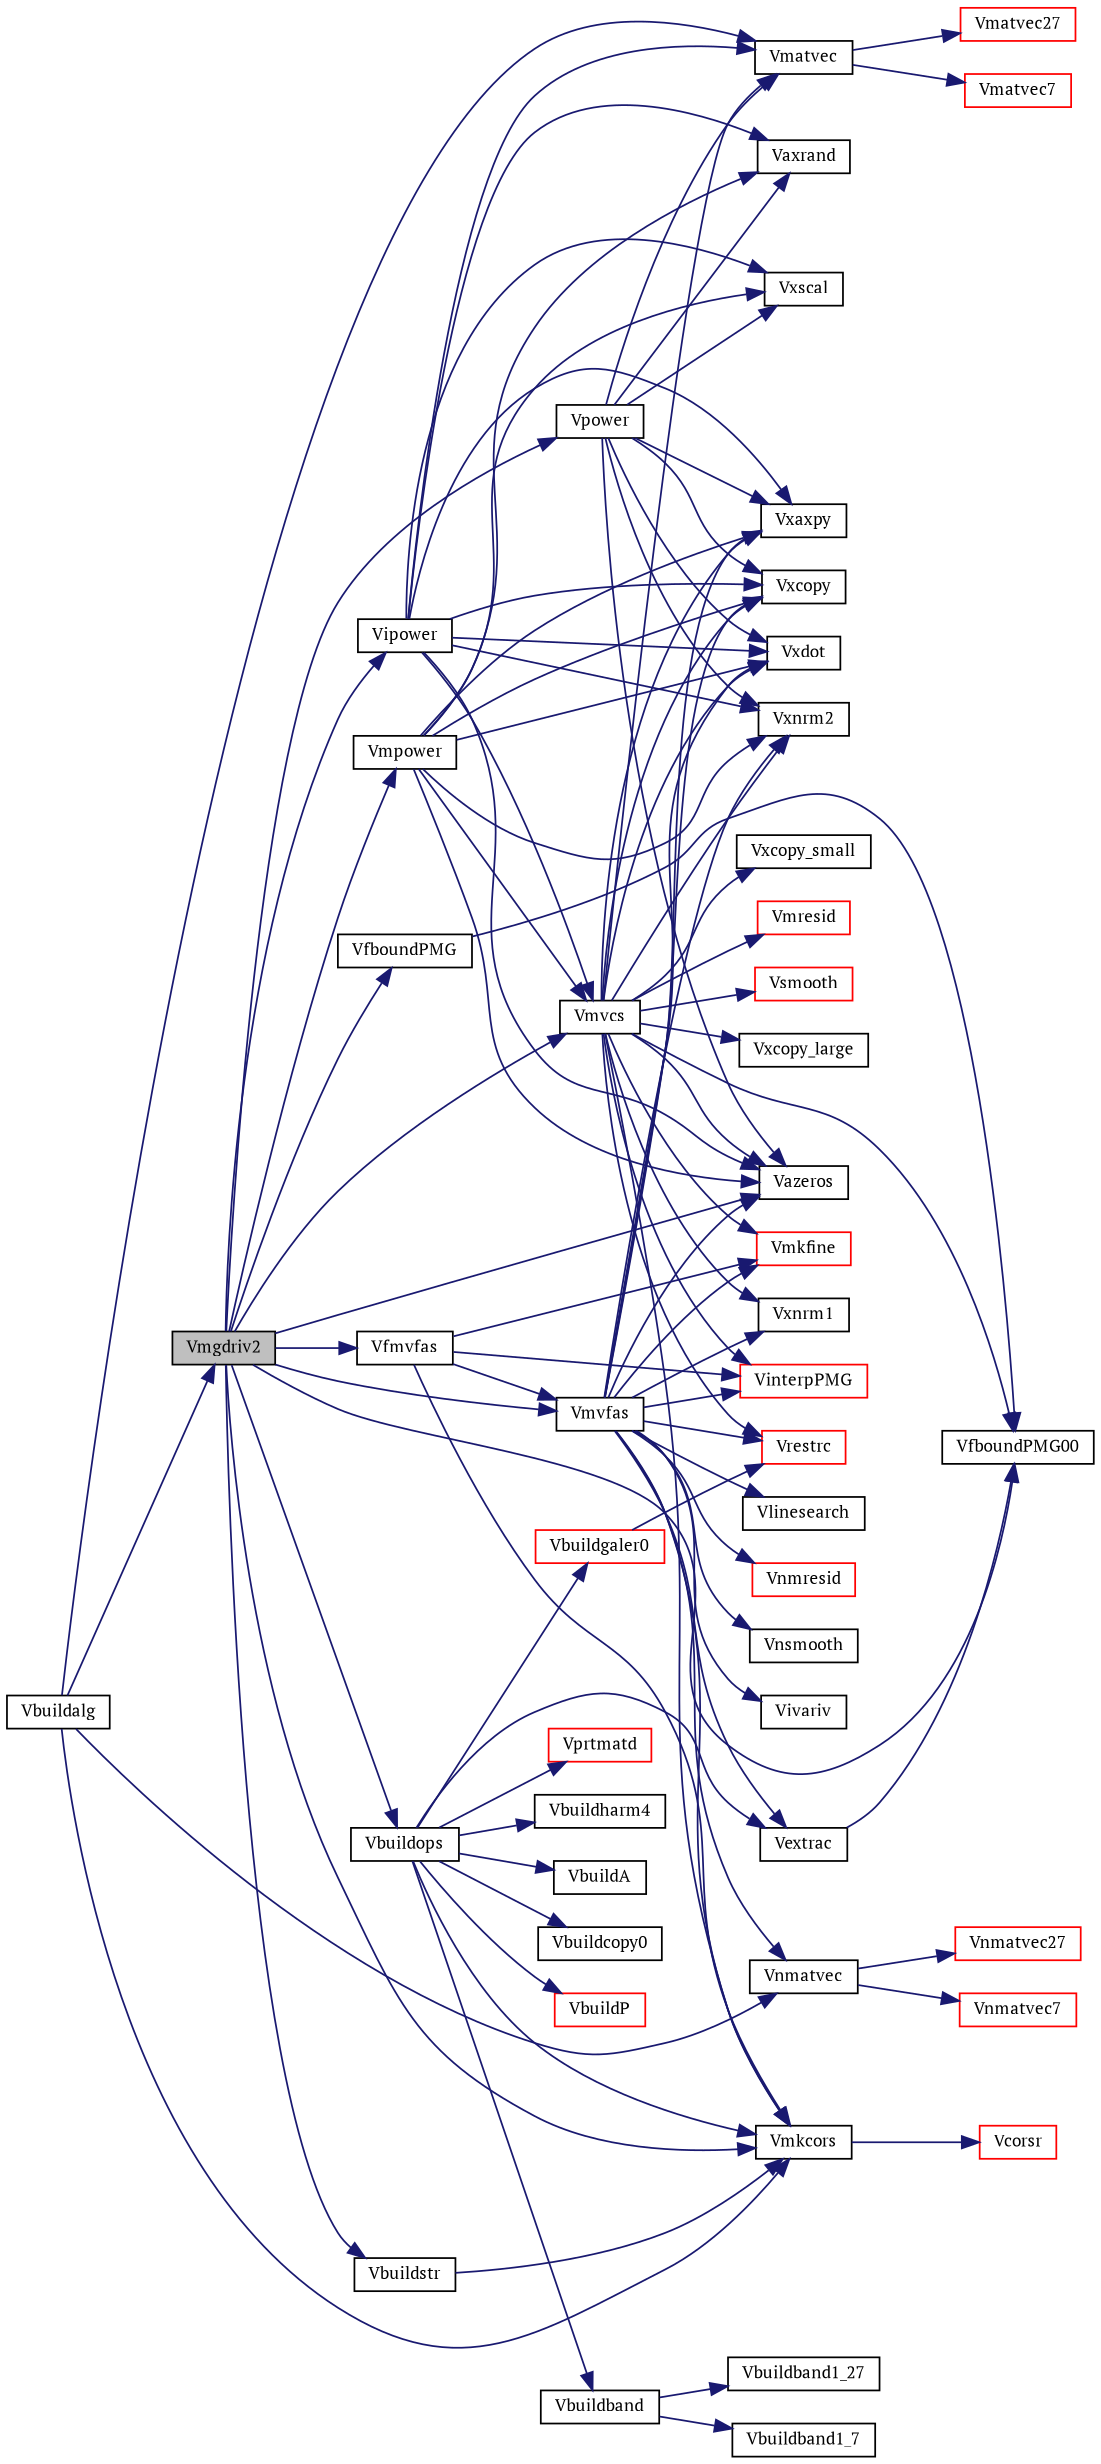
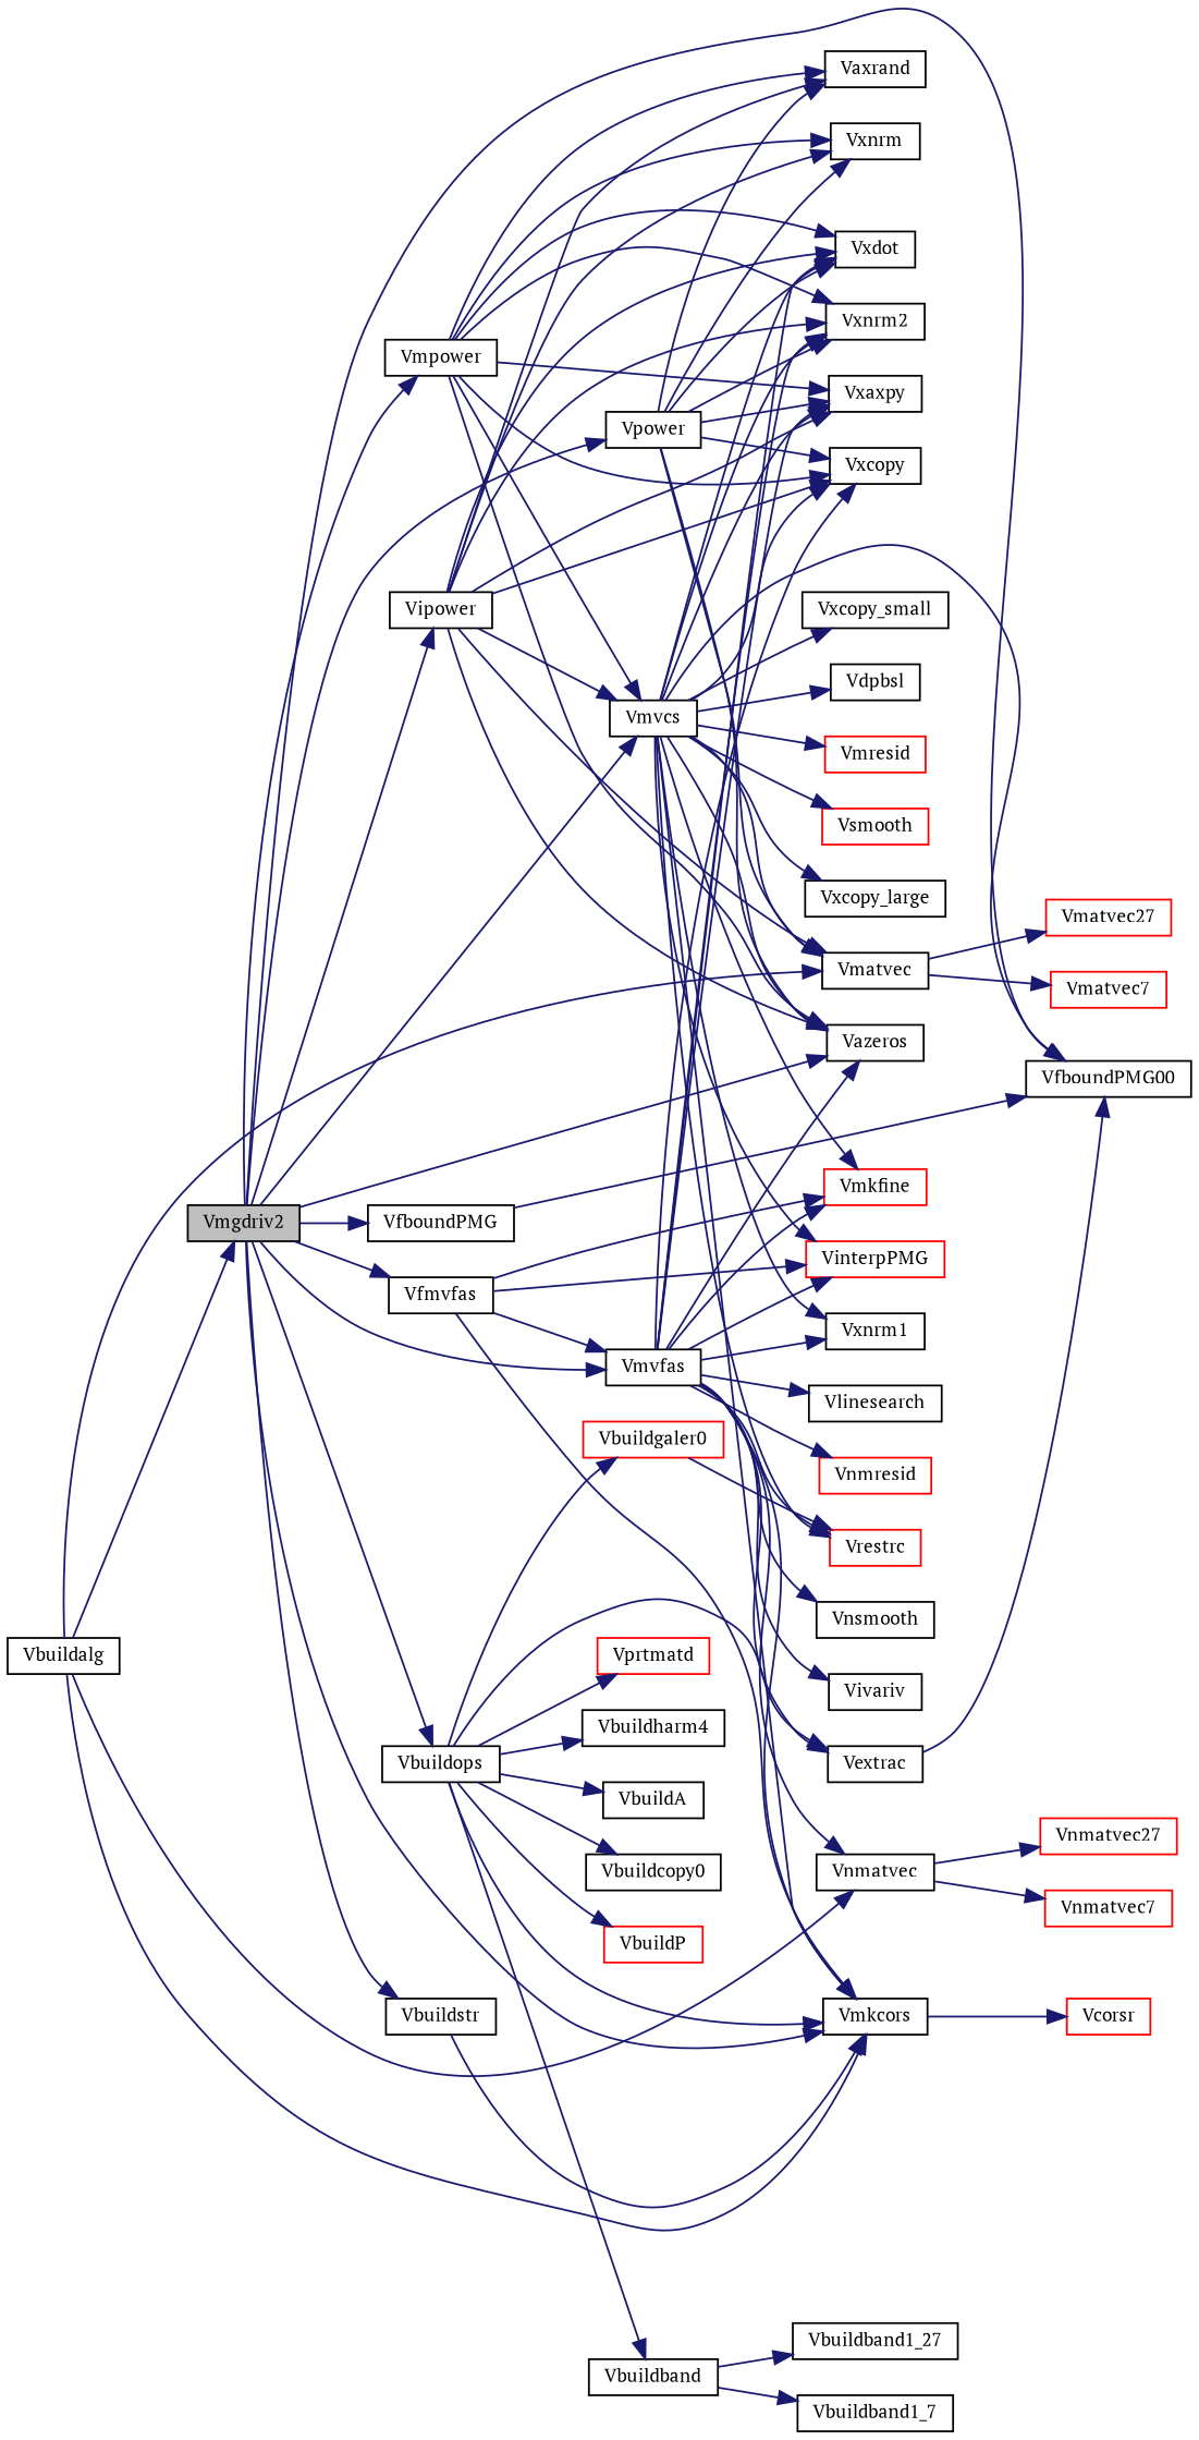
  digraph {
    fontname="PT Serif"
    rankdir=LR
    node [color=black fillcolor=white fontname="PT Serif" fontsize=10 shape=record style=filled]
    edge [color=midnightblue fontname="PT Serif" fontsize=10 labelfontname=FreeSans labelfontsize=10 style=solid]
    n1 [fillcolor=grey75 fontcolor=black height=0.2 label=Vmgdriv2 width=0.4]
    n2 [height=0.2 label=Vazeros width=0.4]
    n3 [height=0.2 label=Vmkcors width=0.4]
    n4 [height=0.2 label=Vbuildops width=0.4]
    n5 [height=0.2 label=VfboundPMG00 width=0.4]
    n6 [height=0.2 label=Vbuildstr width=0.4]
    n7 [height=0.2 label=VfboundPMG width=0.4]
    n8 [height=0.2 label=Vfmvfas width=0.4]
    n9 [height=0.2 label=Vmvfas width=0.4]
    n10 [height=0.2 label=Vipower width=0.4]
    n11 [height=0.2 label=Vmvcs width=0.4]
    n12 [height=0.2 label=Vmpower width=0.4]
    n13 [height=0.2 label=Vpower width=0.4]
    n14 [height=0.2 label=Vbuildalg width=0.4]
    n15 [height=0.2 label=Vmatvec width=0.4]
    n16 [height=0.2 label=Vnmatvec width=0.4]
    n17 [color=red height=0.2 label=Vcorsr width=0.4]
    n18 [height=0.2 label=VbuildA width=0.4]
    n19 [height=0.2 label=Vbuildband width=0.4]
    n20 [height=0.2 label=Vbuildcopy0 width=0.4]
    n21 [color=red height=0.2 label=Vbuildgaler0 width=0.4]
    n22 [height=0.2 label=Vbuildharm4 width=0.4]
    n23 [color=red height=0.2 label=VbuildP width=0.4]
    n24 [height=0.2 label=Vextrac width=0.4]
    n25 [color=red height=0.2 label=Vprtmatd width=0.4]
    n26 [color=red height=0.2 label=VinterpPMG width=0.4]
    n27 [color=red height=0.2 label=Vmkfine width=0.4]
    n28 [color=red height=0.2 label=Vrestrc width=0.4]
    n29 [height=0.2 label=Vivariv width=0.4]
    n30 [height=0.2 label=Vlinesearch width=0.4]
    n31 [color=red height=0.2 label=Vnmresid width=0.4]
    n32 [height=0.2 label=Vnsmooth width=0.4]
    n33 [height=0.2 label=Vxaxpy width=0.4]
    n34 [height=0.2 label=Vxcopy width=0.4]
    n35 [height=0.2 label=Vxdot width=0.4]
    n36 [height=0.2 label=Vxnrm1 width=0.4]
    n37 [height=0.2 label=Vxnrm2 width=0.4]
    n38 [height=0.2 label=Vaxrand width=0.4]
-   n39 [height=0.2 label=Vxscal width=0.4]
+   n39 [height=0.2 label=Vxnrm width=0.4]
+   n40 [height=0.2 label=Vdpbsl width=0.4]
    n41 [color=red height=0.2 label=Vmresid width=0.4]
    n42 [color=red height=0.2 label=Vsmooth width=0.4]
    n43 [height=0.2 label=Vxcopy_large width=0.4]
    n44 [height=0.2 label=Vxcopy_small width=0.4]
    n45 [color=red height=0.2 label=Vmatvec27 width=0.4]
    n46 [color=red height=0.2 label=Vmatvec7 width=0.4]
    n47 [color=red height=0.2 label=Vnmatvec27 width=0.4]
    n48 [color=red height=0.2 label=Vnmatvec7 width=0.4]
    n49 [height=0.2 label=Vbuildband1_27 width=0.4]
    n50 [height=0.2 label=Vbuildband1_7 width=0.4]
    n1 -> n2
    n1 -> n3
    n1 -> n4
    n1 -> n5
    n1 -> n6
    n1 -> n7
    n1 -> n8
    n1 -> n9
    n1 -> n10
    n1 -> n11
    n1 -> n12
    n1 -> n13
    n3 -> n17
    n4 -> n3
    n4 -> n18
    n4 -> n19
    n4 -> n20
    n4 -> n21
    n4 -> n22
    n4 -> n23
    n4 -> n24
    n4 -> n25
    n6 -> n3
    n7 -> n5
    n8 -> n3
    n8 -> n9
    n8 -> n26
    n8 -> n27
    n9 -> n2
    n9 -> n3
    n9 -> n16
    n9 -> n24
    n9 -> n26
    n9 -> n27
    n9 -> n28
    n9 -> n29
    n9 -> n30
    n9 -> n31
    n9 -> n32
    n9 -> n33
    n9 -> n34
    n9 -> n35
    n9 -> n36
    n9 -> n37
    n10 -> n2
    n10 -> n11
    n10 -> n15
    n10 -> n33
    n10 -> n34
    n10 -> n35
    n10 -> n37
    n10 -> n38
    n10 -> n39
    n11 -> n2
    n11 -> n3
    n11 -> n5
    n11 -> n15
    n11 -> n26
    n11 -> n27
    n11 -> n28
    n11 -> n33
    n11 -> n34
    n11 -> n35
    n11 -> n36
    n11 -> n37
+   n11 -> n40
    n11 -> n41
    n11 -> n42
    n11 -> n43
    n11 -> n44
    n12 -> n2
    n12 -> n11
    n12 -> n33
    n12 -> n34
    n12 -> n35
    n12 -> n37
    n12 -> n38
    n12 -> n39
    n13 -> n2
    n13 -> n15
    n13 -> n33
    n13 -> n34
    n13 -> n35
    n13 -> n37
    n13 -> n38
    n13 -> n39
    n14 -> n1
    n14 -> n3
    n14 -> n15
    n14 -> n16
    n15 -> n45
    n15 -> n46
    n16 -> n47
    n16 -> n48
    n19 -> n49
    n19 -> n50
    n21 -> n28
    n24 -> n5
  }
